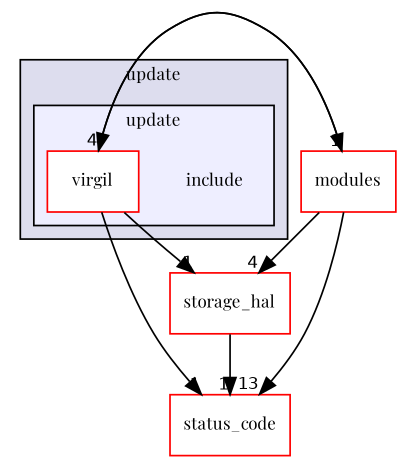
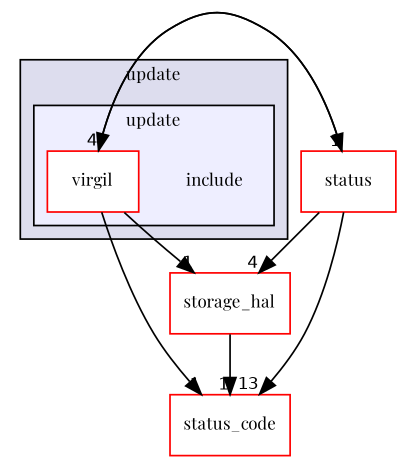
  digraph {
    compound=true
    fontname="Playfair Display"
    node [fontname="Playfair Display" fontsize=10 shape=box color=red fillcolor=white style=filled]
    edge [headlabel=1 labeldistance=1.5 labelfontname=Helvetica labelfontsize=10 fontname="Playfair Display"]
    n1 [label=include shape=plaintext color="" fillcolor="" style=""]
    n2 [label=virgil]
    n3 [label=storage_hal]
-   n4 [label=modules]
+   n4 [label=status]
    n5 [label=status_code]
    subgraph cluster_1 {
      bgcolor="#ddddee"
      fontsize=10
      label=update
      pencolor=black
      subgraph cluster_2 {
        bgcolor="#eeeeff"
        fontsize=10
        pencolor=black
        n1
        n2
      }
    }
    n2 -> n3
    n2 -> n4
    n2 -> n5
    n3 -> n5
    n4 -> n2 [headlabel=4]
    n4 -> n3 [headlabel=4]
    n4 -> n5 [headlabel=13]
  }
